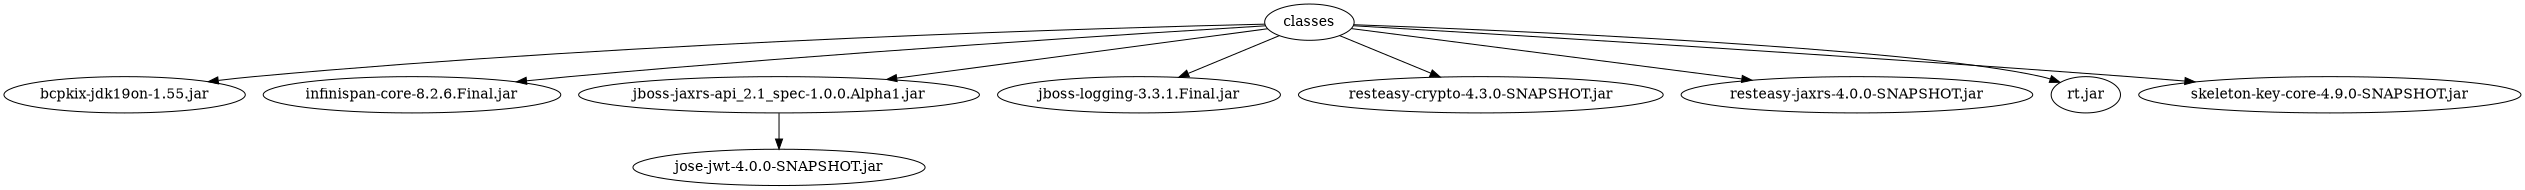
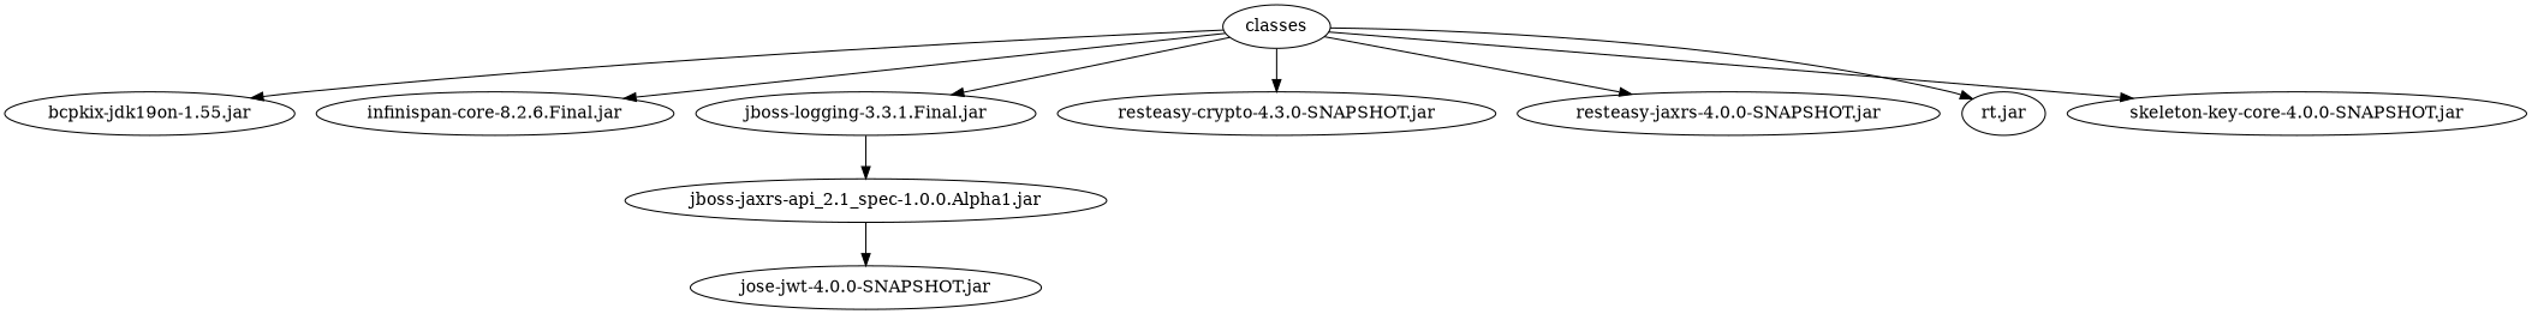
  digraph {
    n1 [label="bcpkix-jdk19on-1.55.jar"]
    classes
    "infinispan-core-8.2.6.Final.jar"
    "jboss-jaxrs-api_2.1_spec-1.0.0.Alpha1.jar"
    "jboss-logging-3.3.1.Final.jar"
    n6 [label="resteasy-crypto-4.3.0-SNAPSHOT.jar"]
    "resteasy-jaxrs-4.0.0-SNAPSHOT.jar"
    "rt.jar"
-   "skeleton-key-core-4.0.0-SNAPSHOT.jar" [label="skeleton-key-core-4.9.0-SNAPSHOT.jar"]
+   "skeleton-key-core-4.0.0-SNAPSHOT.jar"
    "jose-jwt-4.0.0-SNAPSHOT.jar"
    classes -> n1
    classes -> "infinispan-core-8.2.6.Final.jar"
-   classes -> "jboss-jaxrs-api_2.1_spec-1.0.0.Alpha1.jar"
+   "jboss-logging-3.3.1.Final.jar" -> "jboss-jaxrs-api_2.1_spec-1.0.0.Alpha1.jar"
    classes -> "jboss-logging-3.3.1.Final.jar"
    classes -> n6
    classes -> "resteasy-jaxrs-4.0.0-SNAPSHOT.jar"
    classes -> "rt.jar"
    classes -> "skeleton-key-core-4.0.0-SNAPSHOT.jar"
    "jboss-jaxrs-api_2.1_spec-1.0.0.Alpha1.jar" -> "jose-jwt-4.0.0-SNAPSHOT.jar"
  }
